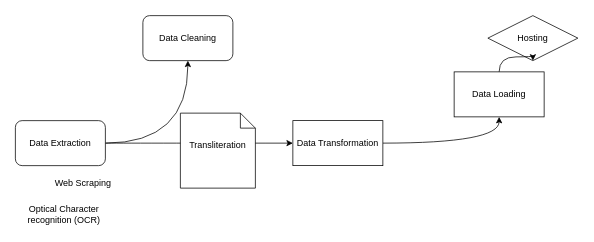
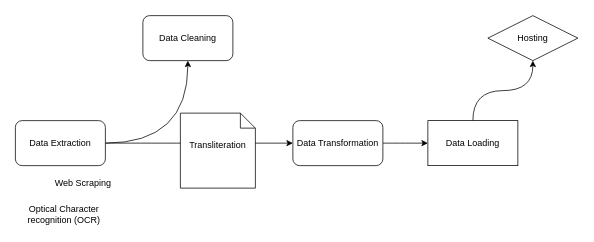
  <mxCell id="0" />
  <mxCell id="1" parent="0" />
  <mxCell id="2" style="edgeStyle=orthogonalEdgeStyle;curved=1;rounded=0;orthogonalLoop=1;jettySize=auto;html=1;exitX=1;exitY=0.5;exitDx=0;exitDy=0;entryX=0;entryY=0.5;entryDx=0;entryDy=0;" edge="1" parent="1" source="4" target="9"><mxGeometry relative="1" as="geometry" /></mxCell>
  <mxCell id="3" value="" style="edgeStyle=orthogonalEdgeStyle;curved=1;rounded=0;orthogonalLoop=1;jettySize=auto;html=1;" edge="1" parent="1" source="4" target="12"><mxGeometry relative="1" as="geometry" /></mxCell>
  <mxCell id="4" value="Data Extraction" style="whiteSpace=wrap;html=1;rounded=1;" vertex="1" parent="1"><mxGeometry x="20" y="160" width="120" height="60" as="geometry" /></mxCell>
  <mxCell id="5" value="&lt;p style=&quot;line-height: 130%;&quot;&gt;Hosting&lt;/p&gt;" style="rhombus;whiteSpace=wrap;html=1;" vertex="1" parent="1"><mxGeometry x="650" y="20" width="120" height="60" as="geometry" /></mxCell>
  <mxCell id="6" value="" style="edgeStyle=orthogonalEdgeStyle;curved=1;rounded=0;orthogonalLoop=1;jettySize=auto;html=1;" edge="1" parent="1" source="7" target="5"><mxGeometry relative="1" as="geometry" /></mxCell>
- <mxCell id="7" value="Data Loading" style="rounded=0;whiteSpace=wrap;html=1;" vertex="1" parent="1"><mxGeometry x="605" y="95" width="120" height="60" as="geometry" /></mxCell>
+ <mxCell id="7" value="Data Loading" style="rounded=0;whiteSpace=wrap;html=1;" vertex="1" parent="1"><mxGeometry x="570" y="160" width="120" height="60" as="geometry" /></mxCell>
  <mxCell id="8" value="" style="edgeStyle=orthogonalEdgeStyle;curved=1;rounded=0;orthogonalLoop=1;jettySize=auto;html=1;" edge="1" parent="1" source="9" target="7"><mxGeometry relative="1" as="geometry" /></mxCell>
- <mxCell id="9" value="Data Transformation" style="rounded=0;whiteSpace=wrap;html=1;" vertex="1" parent="1"><mxGeometry x="390" y="160" width="120" height="60" as="geometry" /></mxCell>
+ <mxCell id="9" value="Data Transformation" style="whiteSpace=wrap;html=1;rounded=1;" vertex="1" parent="1"><mxGeometry x="390" y="160" width="120" height="60" as="geometry" /></mxCell>
  <mxCell id="10" value="Web Scraping" style="text;html=1;align=center;verticalAlign=middle;resizable=0;points=[];autosize=1;strokeColor=none;fillColor=none;" vertex="1" parent="1"><mxGeometry x="60" y="228" width="100" height="30" as="geometry" /></mxCell>
  <mxCell id="11" value="Optical Character recognition (OCR&lt;span style=&quot;background-color: initial;&quot;&gt;)&lt;/span&gt;" style="text;html=1;align=center;verticalAlign=middle;whiteSpace=wrap;rounded=0;" vertex="1" parent="1"><mxGeometry x="30" y="270" width="110" height="30" as="geometry" /></mxCell>
  <mxCell id="12" value="Data Cleaning" style="rounded=1;whiteSpace=wrap;html=1;" vertex="1" parent="1"><mxGeometry x="190" y="20" width="120" height="60" as="geometry" /></mxCell>
  <mxCell id="13" value="Transliteration&lt;div&gt;&lt;br&gt;&lt;/div&gt;" style="shape=note;size=20;whiteSpace=wrap;html=1;" vertex="1" parent="1"><mxGeometry x="240" y="150" width="100" height="100" as="geometry" /></mxCell>
